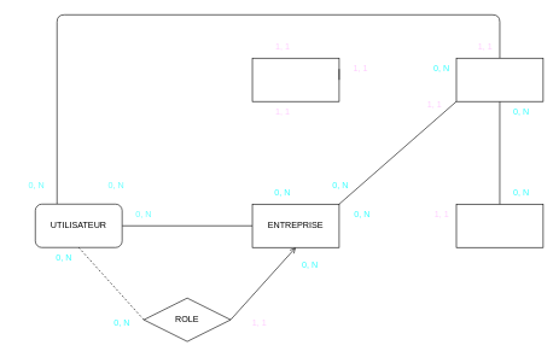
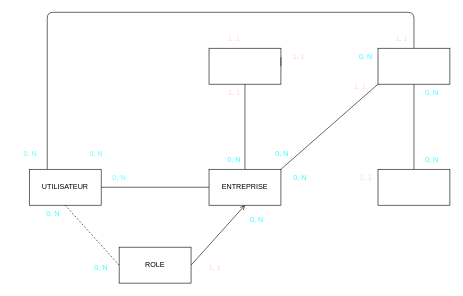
  <mxCell id="0" />
  <mxCell id="1" parent="0" />
  <mxCell id="2" value="" style="edgeStyle=none;html=1;exitX=1;exitY=0.5;exitDx=0;exitDy=0;entryX=0;entryY=0.5;entryDx=0;entryDy=0;endArrow=none;endFill=0;" parent="1" source="4" target="5" edge="1"><mxGeometry relative="1" as="geometry"><mxPoint as="offset" /></mxGeometry></mxCell>
  <mxCell id="3" style="edgeStyle=orthogonalEdgeStyle;html=1;exitX=0.25;exitY=0;exitDx=0;exitDy=0;entryX=0.5;entryY=0;entryDx=0;entryDy=0;fontColor=#FFFFFF;endArrow=none;endFill=0;" parent="1" source="4" target="19" edge="1"><mxGeometry relative="1" as="geometry"><Array as="points"><mxPoint x="78" y="20" /><mxPoint x="690" y="20" /></Array></mxGeometry></mxCell>
- <mxCell id="4" value="UTILISATEUR" style="whiteSpace=wrap;html=1;rounded=1;" parent="1" vertex="1"><mxGeometry x="48" y="282" width="120" height="60" as="geometry" /></mxCell>
+ <mxCell id="4" value="UTILISATEUR" style="whiteSpace=wrap;html=1;" parent="1" vertex="1"><mxGeometry x="48" y="282" width="120" height="60" as="geometry" /></mxCell>
  <mxCell id="5" value="ENTREPRISE" style="whiteSpace=wrap;html=1;" parent="1" vertex="1"><mxGeometry x="348" y="282" width="120" height="60" as="geometry" /></mxCell>
  <mxCell id="6" style="edgeStyle=none;html=1;exitX=1;exitY=0.5;exitDx=0;exitDy=0;entryX=0.5;entryY=1;entryDx=0;entryDy=0;endArrow=open;endFill=0;" parent="1" source="8" target="5" edge="1"><mxGeometry relative="1" as="geometry" /></mxCell>
  <mxCell id="7" style="edgeStyle=none;html=1;exitX=0;exitY=0.5;exitDx=0;exitDy=0;entryX=0.5;entryY=1;entryDx=0;entryDy=0;endArrow=none;endFill=0;dashed=1;" parent="1" source="8" target="4" edge="1"><mxGeometry relative="1" as="geometry" /></mxCell>
- <mxCell id="8" value="ROLE" style="rhombus;whiteSpace=wrap;html=1;" parent="1" vertex="1"><mxGeometry x="198" y="412" width="120" height="60" as="geometry" /></mxCell>
+ <mxCell id="8" value="ROLE" style="whiteSpace=wrap;html=1;" parent="1" vertex="1"><mxGeometry x="198" y="412" width="120" height="60" as="geometry" /></mxCell>
  <mxCell id="9" value="0, N" style="text;strokeColor=none;align=center;fillColor=none;html=1;verticalAlign=middle;whiteSpace=wrap;rounded=0;fontColor=#66FFFF;" parent="1" vertex="1"><mxGeometry x="168" y="282" width="60" height="30" as="geometry" /></mxCell>
  <mxCell id="10" value="0, N" style="text;strokeColor=none;align=center;fillColor=none;html=1;verticalAlign=middle;whiteSpace=wrap;rounded=0;fontColor=#33FFFF;" parent="1" vertex="1"><mxGeometry x="398" y="352" width="60" height="30" as="geometry" /></mxCell>
  <mxCell id="11" value="1, 1" style="text;strokeColor=none;align=center;fillColor=none;html=1;verticalAlign=middle;whiteSpace=wrap;rounded=0;fontColor=#FFCCFF;" parent="1" vertex="1"><mxGeometry x="328" y="432" width="60" height="30" as="geometry" /></mxCell>
  <mxCell id="12" value="&lt;font color=&quot;#33ffff&quot;&gt;0, N&lt;/font&gt;" style="text;strokeColor=none;align=center;fillColor=none;html=1;verticalAlign=middle;whiteSpace=wrap;rounded=0;fontColor=#FFFF99;" parent="1" vertex="1"><mxGeometry x="58" y="342" width="60" height="30" as="geometry" /></mxCell>
  <mxCell id="13" value="0, N" style="text;strokeColor=none;align=center;fillColor=none;html=1;verticalAlign=middle;whiteSpace=wrap;rounded=0;fontColor=#33FFFF;" parent="1" vertex="1"><mxGeometry x="138" y="432" width="60" height="30" as="geometry" /></mxCell>
+ <mxCell id="14" style="edgeStyle=none;html=1;exitX=0.5;exitY=1;exitDx=0;exitDy=0;entryX=0.5;entryY=0;entryDx=0;entryDy=0;fontColor=#FFFFFF;endArrow=none;endFill=0;" parent="1" source="15" target="5" edge="1"><mxGeometry relative="1" as="geometry" /></mxCell>
  <mxCell id="15" value="&lt;font color=&quot;#ffffff&quot;&gt;FACTURES&lt;/font&gt;" style="whiteSpace=wrap;html=1;fontColor=#FFFF99;" parent="1" vertex="1"><mxGeometry x="348" y="80" width="120" height="60" as="geometry" /></mxCell>
  <mxCell id="16" value="SERVICES" style="whiteSpace=wrap;html=1;fontColor=#FFFFFF;" parent="1" vertex="1"><mxGeometry x="630" y="282" width="120" height="60" as="geometry" /></mxCell>
  <mxCell id="17" style="edgeStyle=none;html=1;exitX=0;exitY=1;exitDx=0;exitDy=0;entryX=1;entryY=0;entryDx=0;entryDy=0;fontColor=#FFFFFF;endArrow=none;endFill=0;" parent="1" source="19" target="5" edge="1"><mxGeometry relative="1" as="geometry" /></mxCell>
  <mxCell id="18" style="edgeStyle=none;html=1;exitX=0.5;exitY=1;exitDx=0;exitDy=0;entryX=0.5;entryY=0;entryDx=0;entryDy=0;fontColor=#FFFFFF;endArrow=none;endFill=0;" parent="1" source="19" target="16" edge="1"><mxGeometry relative="1" as="geometry" /></mxCell>
  <mxCell id="19" value="DEVIS" style="whiteSpace=wrap;html=1;fontColor=#FFFFFF;" parent="1" vertex="1"><mxGeometry x="630" y="80" width="120" height="60" as="geometry" /></mxCell>
  <mxCell id="20" value="0, N" style="text;strokeColor=none;align=center;fillColor=none;html=1;verticalAlign=middle;whiteSpace=wrap;rounded=0;fontColor=#33FFFF;" parent="1" vertex="1"><mxGeometry x="360" y="252" width="60" height="30" as="geometry" /></mxCell>
  <mxCell id="21" value="" style="edgeStyle=none;html=1;exitX=1;exitY=0.5;exitDx=0;exitDy=0;entryX=0;entryY=0.5;entryDx=0;entryDy=0;fontColor=#FFFFFF;endArrow=none;endFill=0;" parent="1" source="15" edge="1"><mxGeometry relative="1" as="geometry"><mxPoint x="468" y="110" as="sourcePoint" /><mxPoint x="468" y="95" as="targetPoint" /></mxGeometry></mxCell>
  <mxCell id="22" value="" style="edgeStyle=none;html=1;fontColor=#FFFFFF;endArrow=none;endFill=0;" parent="1" source="23" target="15" edge="1"><mxGeometry relative="1" as="geometry" /></mxCell>
  <mxCell id="23" value="1, 1" style="text;strokeColor=none;align=center;fillColor=none;html=1;verticalAlign=middle;whiteSpace=wrap;rounded=0;fontColor=#FFCCFF;" parent="1" vertex="1"><mxGeometry x="360" y="140" width="60" height="30" as="geometry" /></mxCell>
  <mxCell id="24" value="0, N" style="text;strokeColor=none;align=center;fillColor=none;html=1;verticalAlign=middle;whiteSpace=wrap;rounded=0;fontColor=#33FFFF;" parent="1" vertex="1"><mxGeometry x="690" y="252" width="60" height="30" as="geometry" /></mxCell>
  <mxCell id="25" value="0, N" style="text;strokeColor=none;align=center;fillColor=none;html=1;verticalAlign=middle;whiteSpace=wrap;rounded=0;fontColor=#33FFFF;" parent="1" vertex="1"><mxGeometry x="580" y="80" width="60" height="30" as="geometry" /></mxCell>
  <mxCell id="26" value="1, 1" style="text;strokeColor=none;align=center;fillColor=none;html=1;verticalAlign=middle;whiteSpace=wrap;rounded=0;fontColor=#FFCCFF;" parent="1" vertex="1"><mxGeometry x="570" y="130" width="60" height="30" as="geometry" /></mxCell>
  <mxCell id="27" value="1, 1" style="text;strokeColor=none;align=center;fillColor=none;html=1;verticalAlign=middle;whiteSpace=wrap;rounded=0;fontColor=#FFCCFF;" parent="1" vertex="1"><mxGeometry x="580" y="282" width="60" height="30" as="geometry" /></mxCell>
  <mxCell id="28" value="0, N" style="text;strokeColor=none;align=center;fillColor=none;html=1;verticalAlign=middle;whiteSpace=wrap;rounded=0;fontColor=#33FFFF;" parent="1" vertex="1"><mxGeometry x="440" y="242" width="60" height="30" as="geometry" /></mxCell>
  <mxCell id="29" value="0, N" style="text;strokeColor=none;align=center;fillColor=none;html=1;verticalAlign=middle;whiteSpace=wrap;rounded=0;fontColor=#33FFFF;" parent="1" vertex="1"><mxGeometry x="470" y="282" width="60" height="30" as="geometry" /></mxCell>
  <mxCell id="30" value="1, 1" style="text;strokeColor=none;align=center;fillColor=none;html=1;verticalAlign=middle;whiteSpace=wrap;rounded=0;fontColor=#FFCCFF;" parent="1" vertex="1"><mxGeometry x="468" y="80" width="60" height="30" as="geometry" /></mxCell>
  <mxCell id="31" value="0, N" style="text;strokeColor=none;align=center;fillColor=none;html=1;verticalAlign=middle;whiteSpace=wrap;rounded=0;fontColor=#33FFFF;" parent="1" vertex="1"><mxGeometry x="690" y="140" width="60" height="30" as="geometry" /></mxCell>
  <mxCell id="32" value="0, N" style="text;strokeColor=none;align=center;fillColor=none;html=1;verticalAlign=middle;whiteSpace=wrap;rounded=0;fontColor=#66FFFF;" parent="1" vertex="1"><mxGeometry x="130" y="242" width="60" height="30" as="geometry" /></mxCell>
  <mxCell id="33" value="0, N" style="text;strokeColor=none;align=center;fillColor=none;html=1;verticalAlign=middle;whiteSpace=wrap;rounded=0;fontColor=#66FFFF;" parent="1" vertex="1"><mxGeometry x="20" y="242" width="60" height="30" as="geometry" /></mxCell>
  <mxCell id="34" value="1, 1" style="text;strokeColor=none;align=center;fillColor=none;html=1;verticalAlign=middle;whiteSpace=wrap;rounded=0;fontColor=#FFCCFF;" parent="1" vertex="1"><mxGeometry x="360" y="50" width="60" height="30" as="geometry" /></mxCell>
  <mxCell id="35" value="1, 1" style="text;strokeColor=none;align=center;fillColor=none;html=1;verticalAlign=middle;whiteSpace=wrap;rounded=0;fontColor=#FFCCFF;" parent="1" vertex="1"><mxGeometry x="640" y="49" width="60" height="30" as="geometry" /></mxCell>
